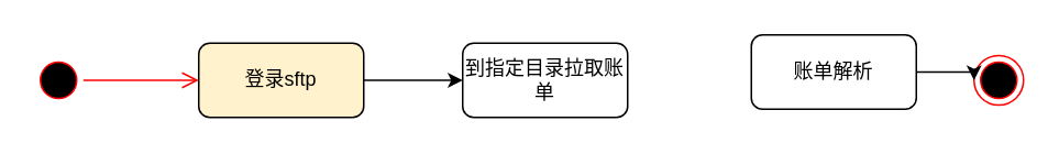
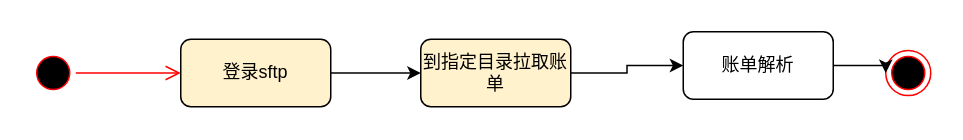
  <mxCell id="0" />
  <mxCell id="1" parent="0" />
  <mxCell id="2" value="" style="ellipse;html=1;shape=endState;fillColor=#000000;strokeColor=#ff0000;" vertex="1" parent="1"><mxGeometry x="590" y="33" width="30" height="30" as="geometry" /></mxCell>
  <mxCell id="3" value="" style="ellipse;html=1;shape=startState;fillColor=#000000;strokeColor=#ff0000;" vertex="1" parent="1"><mxGeometry x="20" y="33" width="30" height="30" as="geometry" /></mxCell>
  <mxCell id="4" value="" style="edgeStyle=orthogonalEdgeStyle;html=1;verticalAlign=bottom;endArrow=open;endSize=8;strokeColor=#ff0000;rounded=0;" edge="1" source="3" parent="1"><mxGeometry relative="1" as="geometry"><mxPoint x="120" y="48" as="targetPoint" /></mxGeometry></mxCell>
  <mxCell id="5" style="edgeStyle=orthogonalEdgeStyle;rounded=0;orthogonalLoop=1;jettySize=auto;html=1;exitX=1;exitY=0.5;exitDx=0;exitDy=0;" edge="1" parent="1" source="6"><mxGeometry relative="1" as="geometry"><mxPoint x="280" y="48" as="targetPoint" /></mxGeometry></mxCell>
  <mxCell id="6" value="登录sftp" style="rounded=1;whiteSpace=wrap;html=1;fillColor=#fff2cc;" vertex="1" parent="1"><mxGeometry x="120" y="25.5" width="100" height="45" as="geometry" /></mxCell>
- <mxCell id="8" value="到指定目录拉取账单" style="rounded=1;whiteSpace=wrap;html=1;" vertex="1" parent="1"><mxGeometry x="280" y="25.5" width="100" height="45" as="geometry" /></mxCell>
+ <mxCell id="7" style="edgeStyle=orthogonalEdgeStyle;rounded=0;orthogonalLoop=1;jettySize=auto;html=1;exitX=1;exitY=0.5;exitDx=0;exitDy=0;entryX=0;entryY=0.5;entryDx=0;entryDy=0;" edge="1" parent="1" source="8" target="10"><mxGeometry relative="1" as="geometry" /></mxCell>
+ <mxCell id="8" value="到指定目录拉取账单" style="rounded=1;whiteSpace=wrap;html=1;fillColor=#fff2cc;" vertex="1" parent="1"><mxGeometry x="280" y="25.5" width="100" height="45" as="geometry" /></mxCell>
  <mxCell id="9" style="edgeStyle=orthogonalEdgeStyle;rounded=0;orthogonalLoop=1;jettySize=auto;html=1;exitX=1;exitY=0.5;exitDx=0;exitDy=0;" edge="1" parent="1" source="10"><mxGeometry relative="1" as="geometry"><mxPoint x="590" y="48" as="targetPoint" /></mxGeometry></mxCell>
  <mxCell id="10" value="账单解析" style="rounded=1;whiteSpace=wrap;html=1;" vertex="1" parent="1"><mxGeometry x="455" y="20.5" width="100" height="45" as="geometry" /></mxCell>
